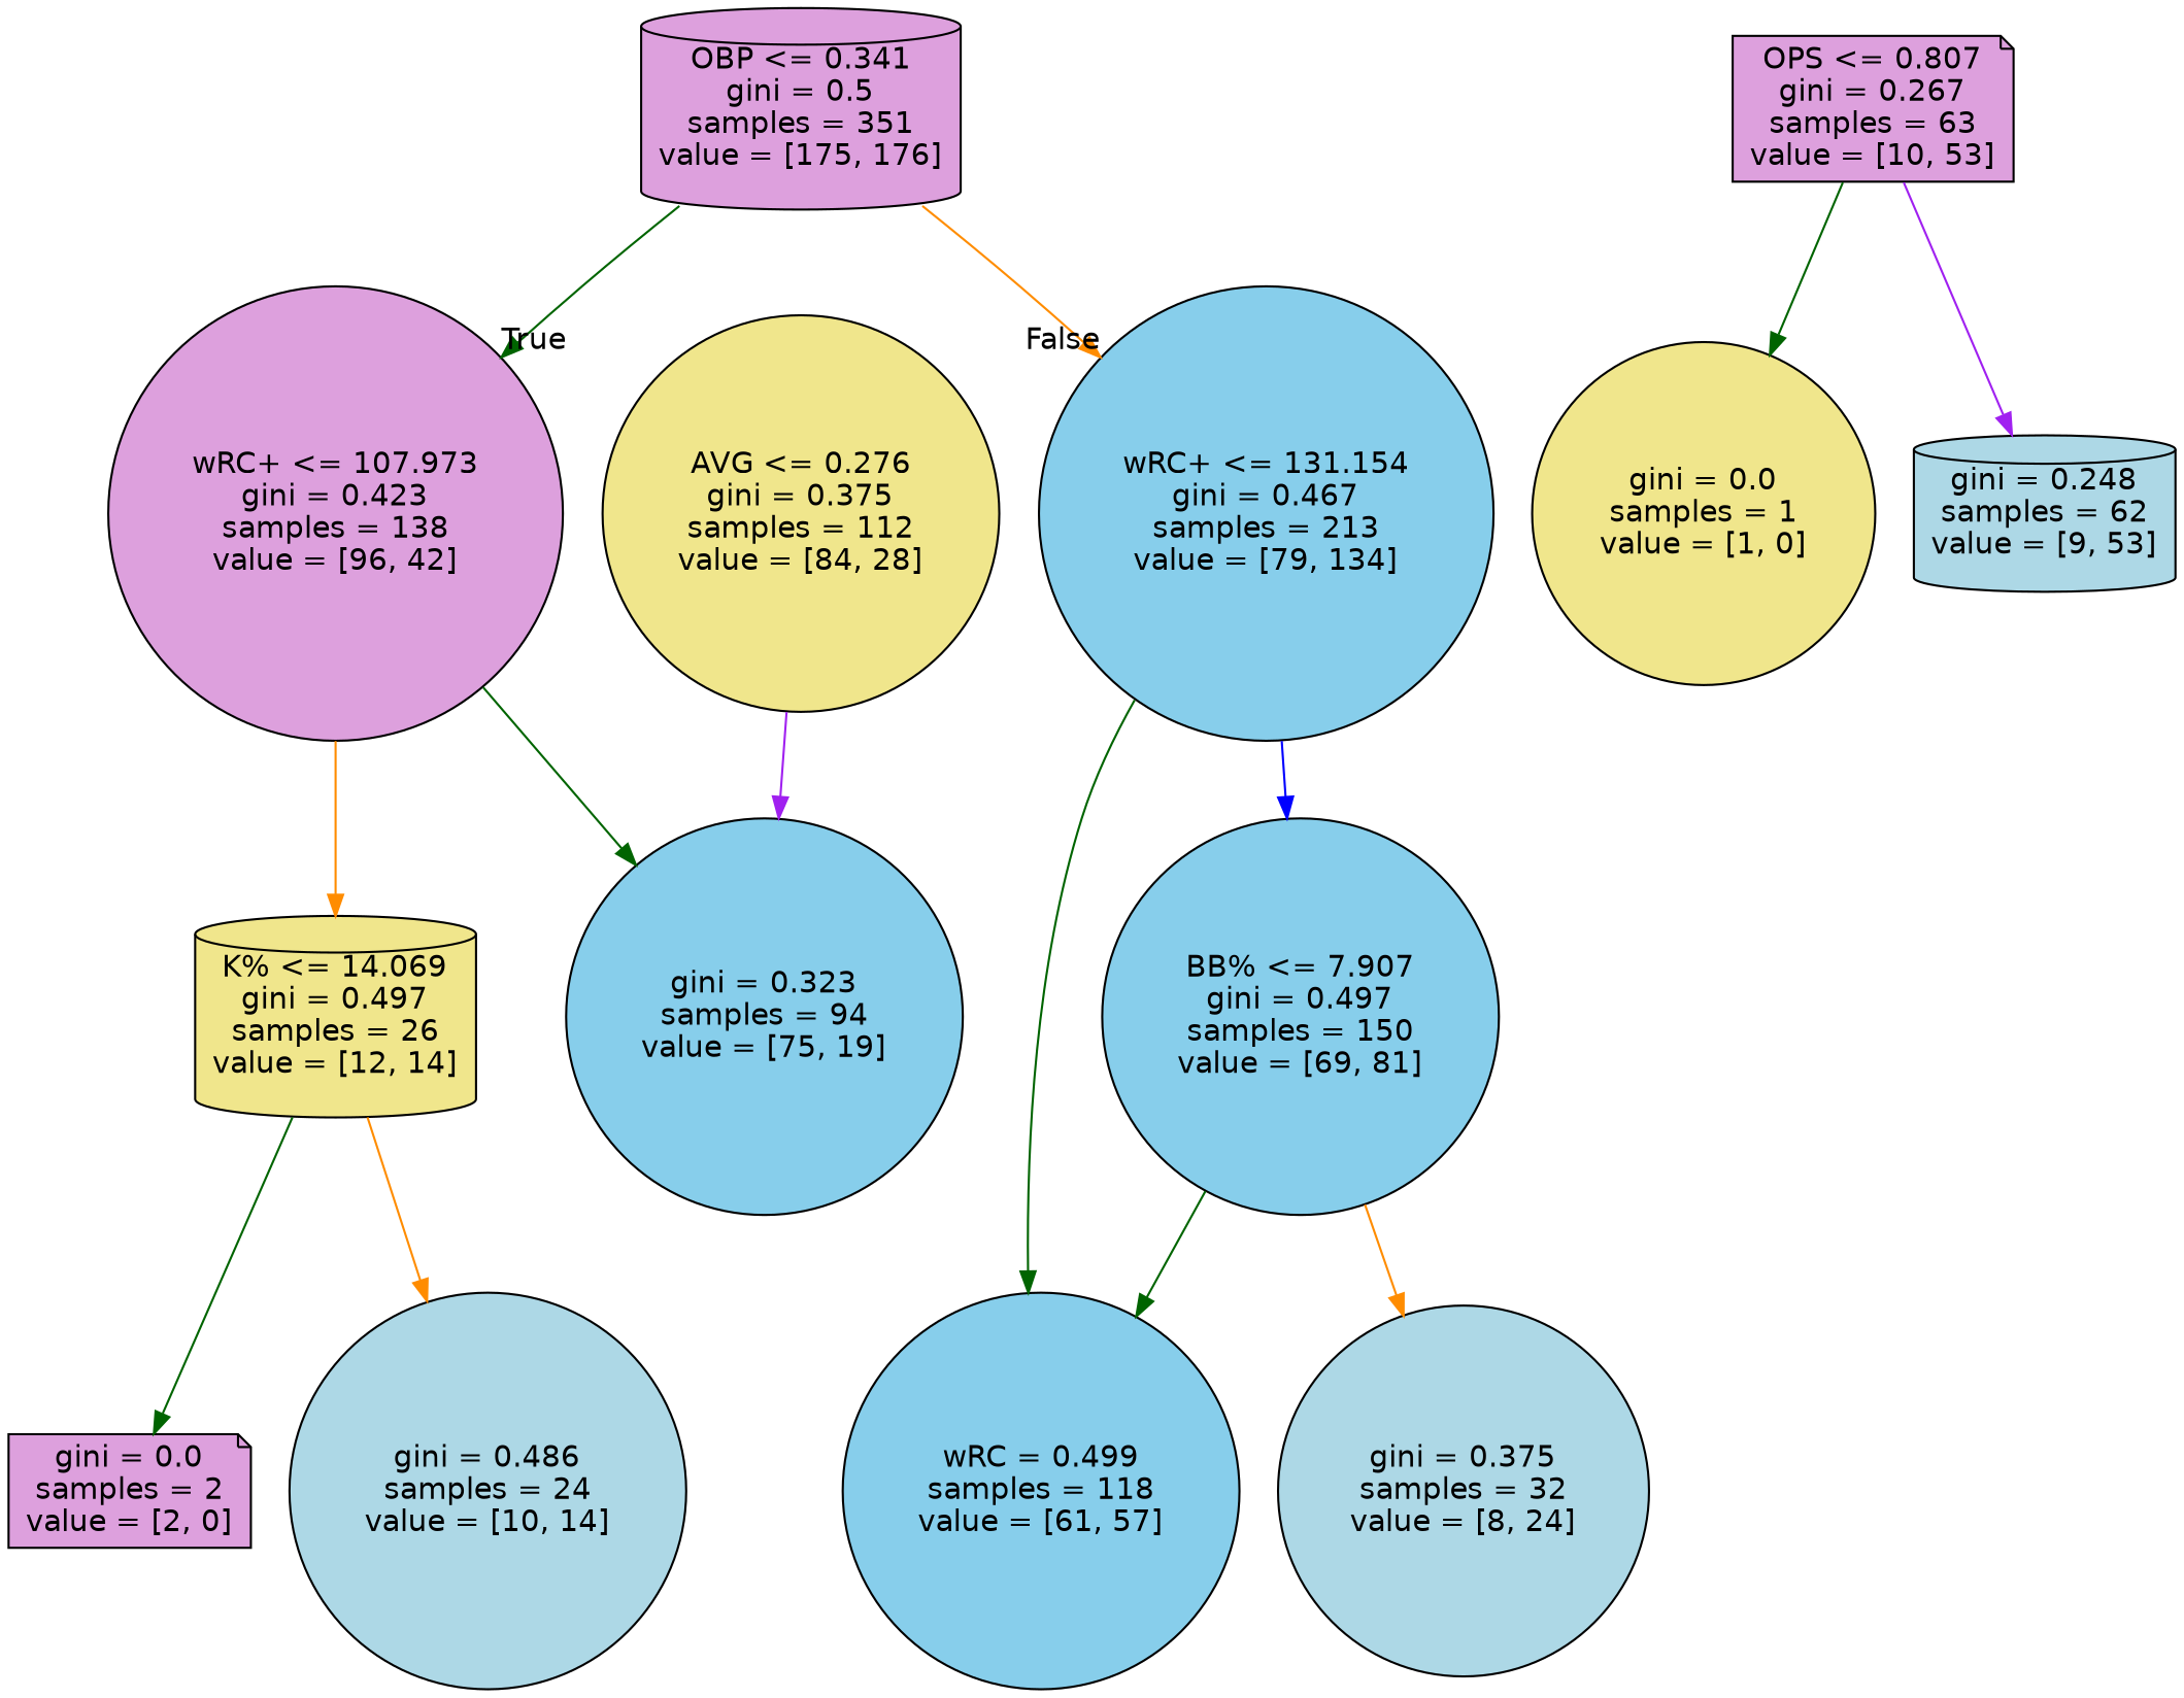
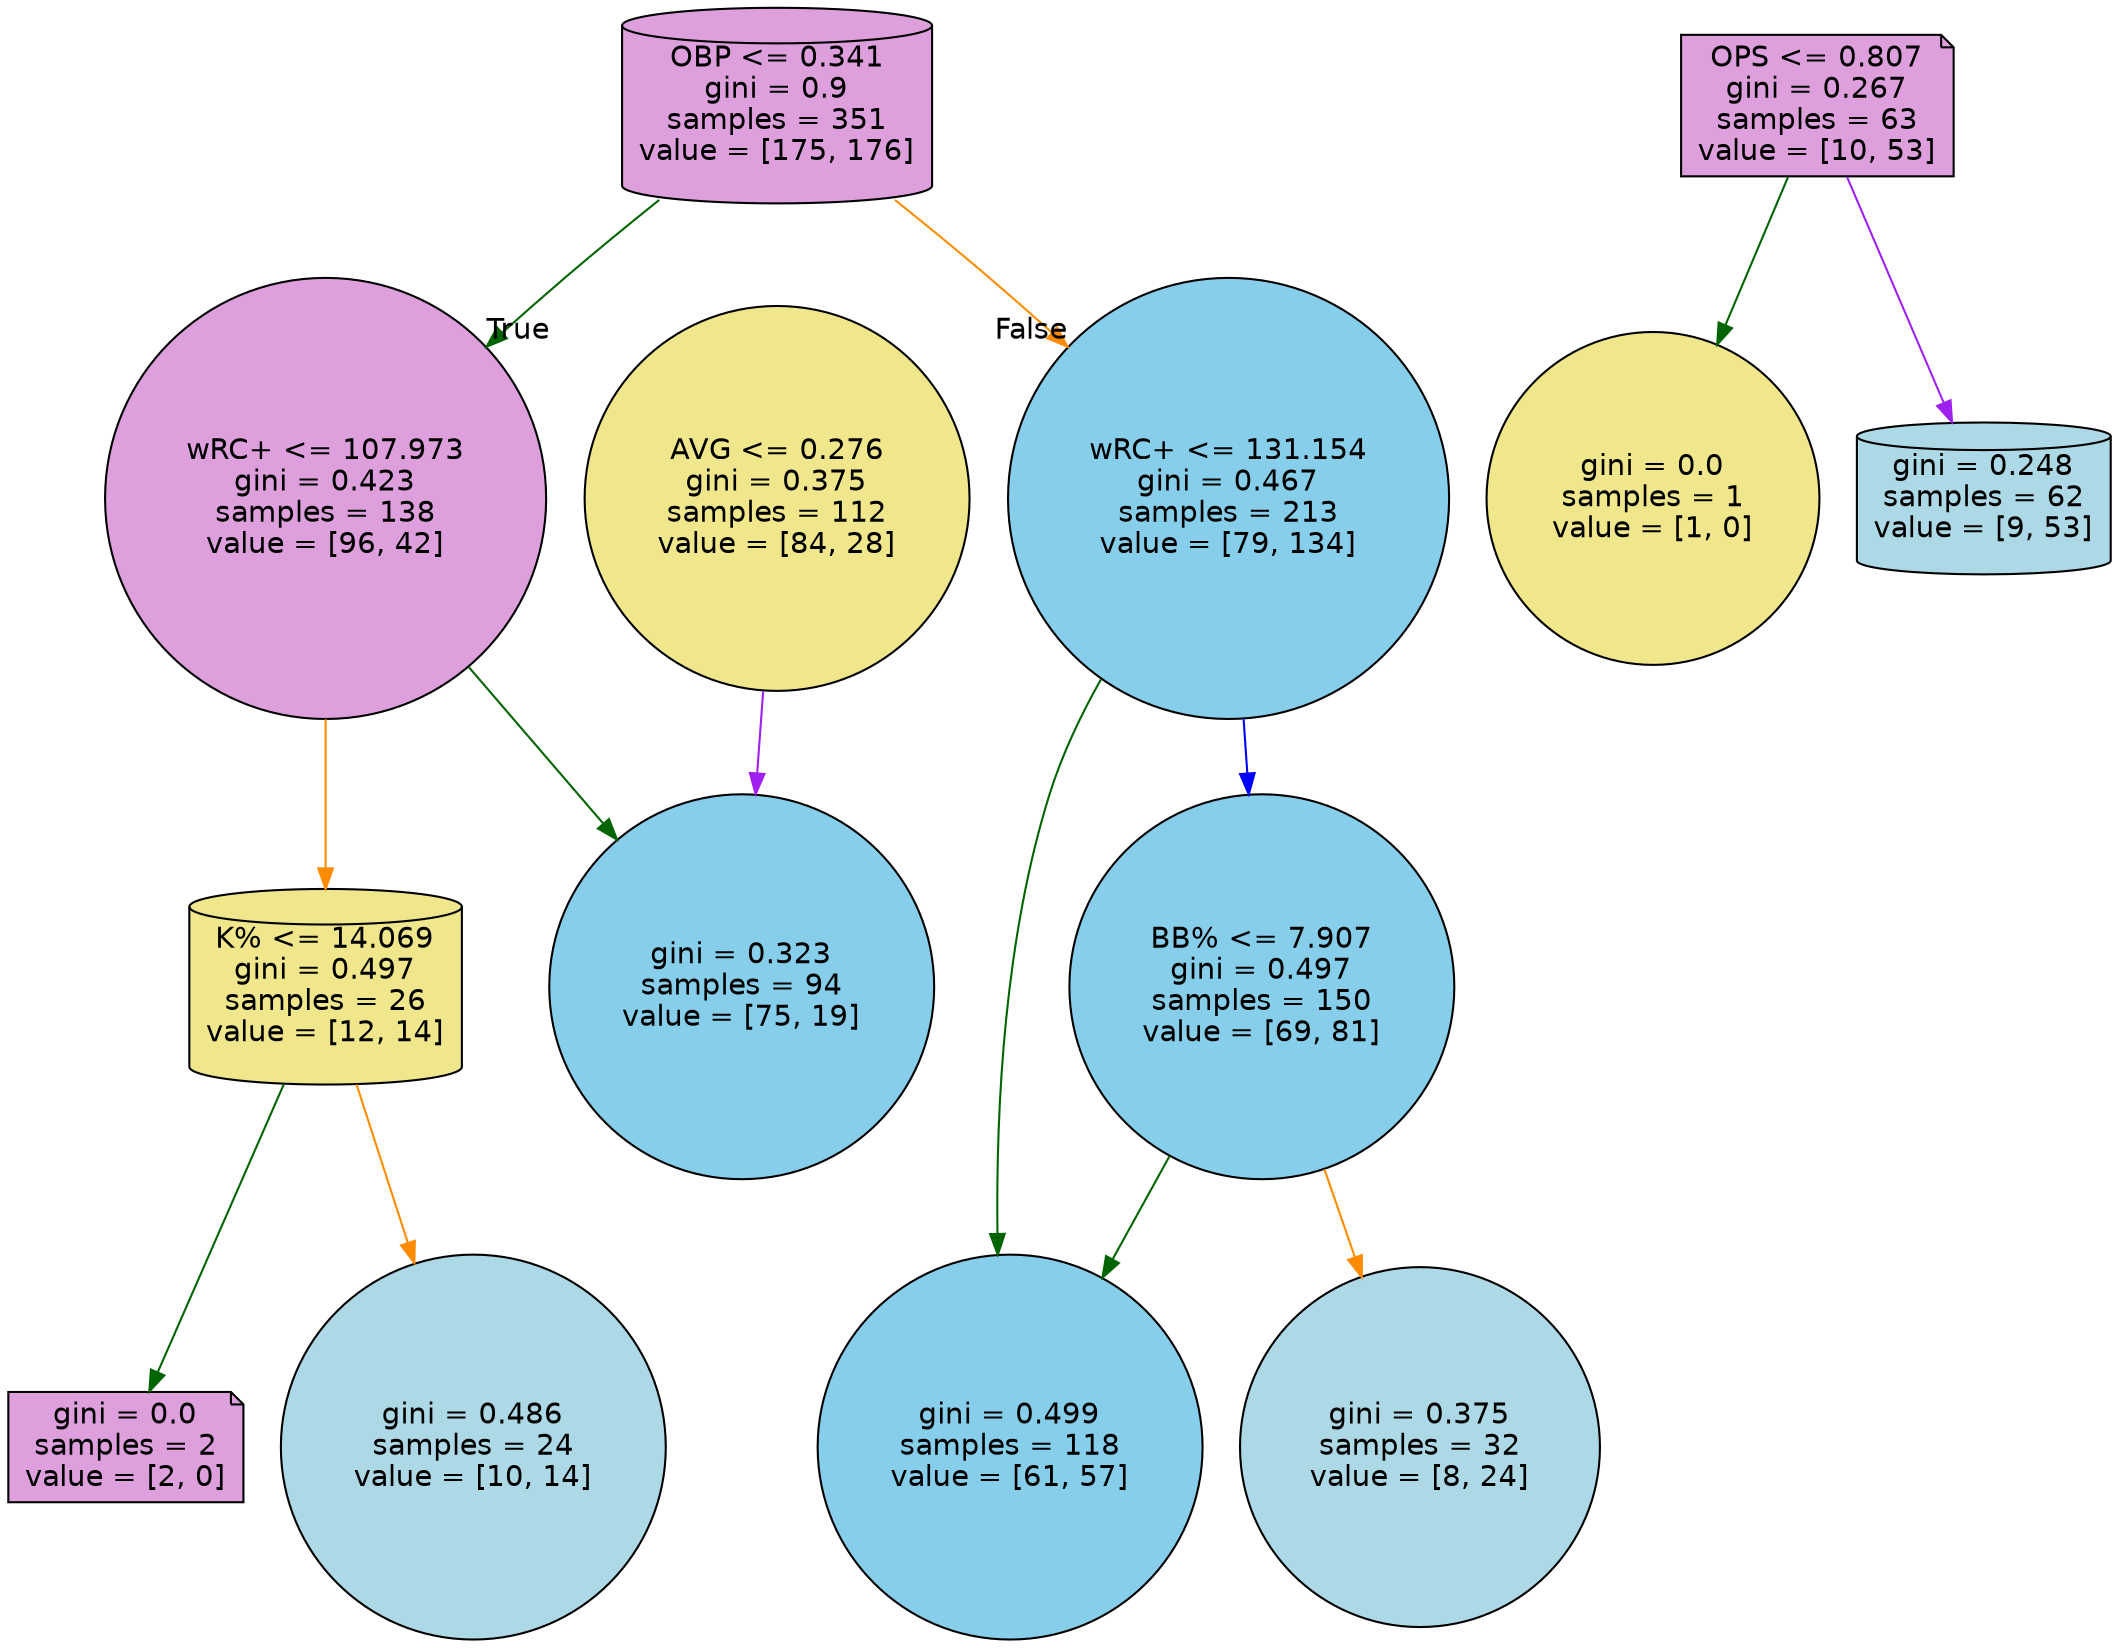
  digraph {
    fontname="DejaVu Sans"
    node [fillcolor=plum fontname="DejaVu Sans" shape=circle style=filled]
    edge [color=darkgreen fontname="DejaVu Sans"]
-   n1 [label="OBP <= 0.341\ngini = 0.5\nsamples = 351\nvalue = [175, 176]" shape=cylinder]
+   n1 [label="OBP <= 0.341\ngini = 0.9\nsamples = 351\nvalue = [175, 176]" shape=cylinder]
    n2 [label="wRC+ <= 107.973\ngini = 0.423\nsamples = 138\nvalue = [96, 42]"]
    n3 [fillcolor=skyblue label="wRC+ <= 131.154\ngini = 0.467\nsamples = 213\nvalue = [79, 134]"]
    n4 [fillcolor=khaki label="K% <= 14.069\ngini = 0.497\nsamples = 26\nvalue = [12, 14]" shape=cylinder]
    n5 [fillcolor=skyblue label="gini = 0.323\nsamples = 94\nvalue = [75, 19]"]
    n6 [fillcolor=skyblue label="BB% <= 7.907\ngini = 0.497\nsamples = 150\nvalue = [69, 81]"]
-   n7 [fillcolor=skyblue label="wRC = 0.499\nsamples = 118\nvalue = [61, 57]"]
+   n7 [fillcolor=skyblue label="gini = 0.499\nsamples = 118\nvalue = [61, 57]"]
    n8 [fillcolor=khaki label="AVG <= 0.276\ngini = 0.375\nsamples = 112\nvalue = [84, 28]"]
    n9 [label="gini = 0.0\nsamples = 2\nvalue = [2, 0]" shape=note]
    n10 [fillcolor=lightblue label="gini = 0.486\nsamples = 24\nvalue = [10, 14]"]
    n11 [fillcolor=lightblue label="gini = 0.375\nsamples = 32\nvalue = [8, 24]"]
    n12 [label="OPS <= 0.807\ngini = 0.267\nsamples = 63\nvalue = [10, 53]" shape=note]
    n13 [fillcolor=khaki label="gini = 0.0\nsamples = 1\nvalue = [1, 0]"]
    n14 [fillcolor=lightblue label="gini = 0.248\nsamples = 62\nvalue = [9, 53]" shape=cylinder]
    n1 -> n2 [headlabel=True labelangle=45 labeldistance=2.5]
    n1 -> n3 [color=darkorange headlabel=False labelangle=-45 labeldistance=2.5]
    n2 -> n4 [color=darkorange]
    n2 -> n5
    n3 -> n6 [color=blue]
    n3 -> n7
    n4 -> n9
    n4 -> n10 [color=darkorange]
    n6 -> n7
    n6 -> n11 [color=darkorange]
    n8 -> n5 [color=purple]
    n12 -> n13
    n12 -> n14 [color=purple]
  }
